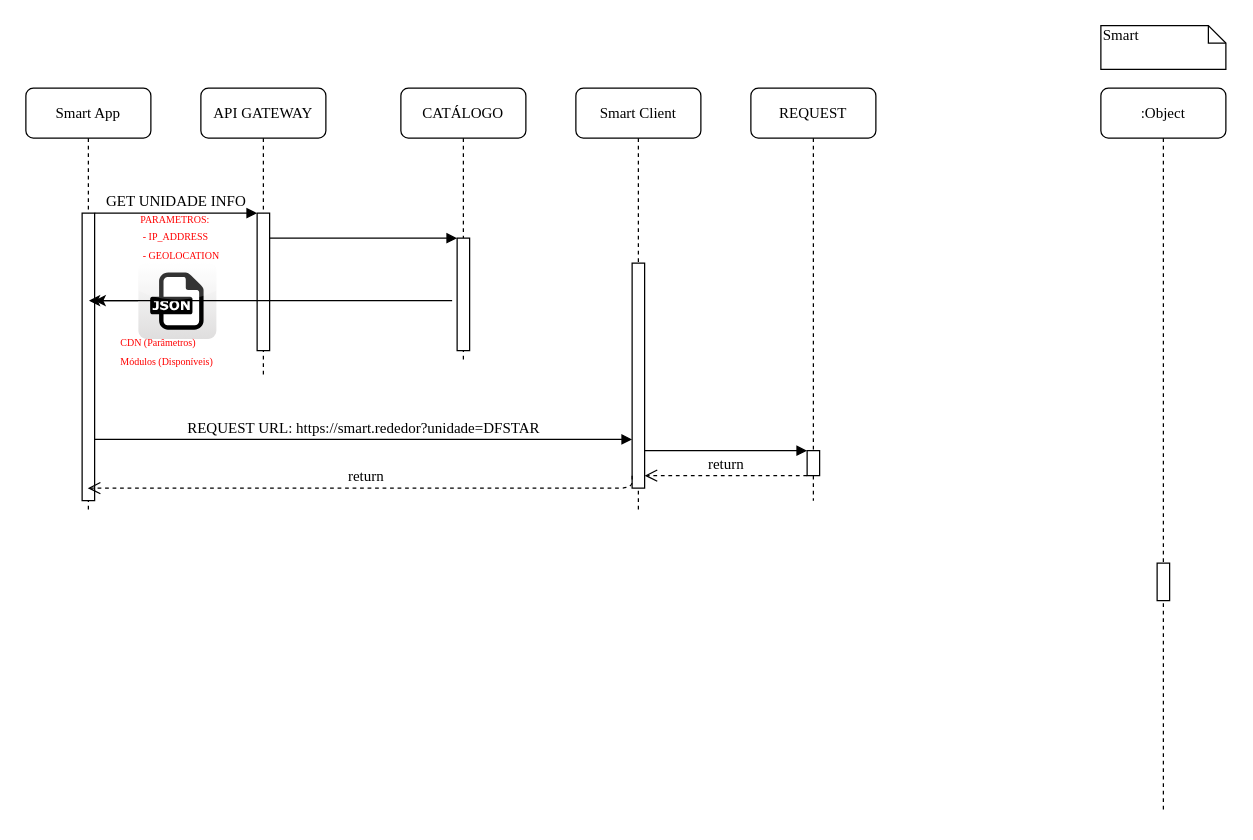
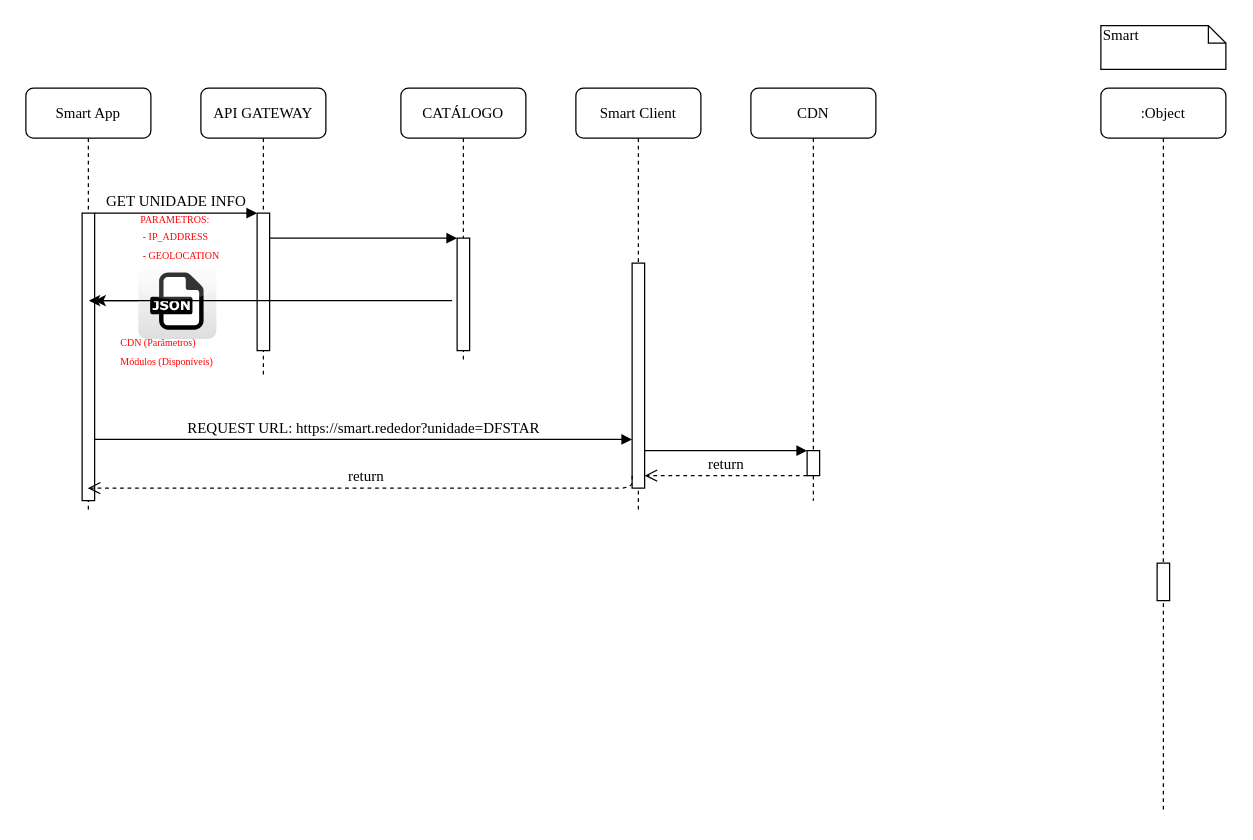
  <mxCell id="0" />
  <mxCell id="1" parent="0" />
  <mxCell id="2" value="API GATEWAY" style="shape=umlLifeline;perimeter=lifelinePerimeter;whiteSpace=wrap;html=1;container=1;collapsible=0;recursiveResize=0;outlineConnect=0;rounded=1;shadow=0;comic=0;labelBackgroundColor=none;strokeWidth=1;fontFamily=Verdana;fontSize=12;align=center;" parent="1" vertex="1"><mxGeometry x="160" y="70" width="100" height="230" as="geometry" /></mxCell>
  <mxCell id="3" value="" style="html=1;points=[];perimeter=orthogonalPerimeter;rounded=0;shadow=0;comic=0;labelBackgroundColor=none;strokeWidth=1;fontFamily=Verdana;fontSize=12;align=center;" parent="2" vertex="1"><mxGeometry x="45" y="100" width="10" height="110" as="geometry" /></mxCell>
  <mxCell id="4" value="CATÁLOGO" style="shape=umlLifeline;perimeter=lifelinePerimeter;whiteSpace=wrap;html=1;container=1;collapsible=0;recursiveResize=0;outlineConnect=0;rounded=1;shadow=0;comic=0;labelBackgroundColor=none;strokeWidth=1;fontFamily=Verdana;fontSize=12;align=center;" parent="1" vertex="1"><mxGeometry x="320" y="70" width="100" height="220" as="geometry" /></mxCell>
  <mxCell id="5" value="" style="html=1;points=[];perimeter=orthogonalPerimeter;rounded=0;shadow=0;comic=0;labelBackgroundColor=none;strokeWidth=1;fontFamily=Verdana;fontSize=12;align=center;" parent="4" vertex="1"><mxGeometry x="45" y="120" width="10" height="90" as="geometry" /></mxCell>
  <mxCell id="6" value="Smart Client" style="shape=umlLifeline;perimeter=lifelinePerimeter;whiteSpace=wrap;html=1;container=1;collapsible=0;recursiveResize=0;outlineConnect=0;rounded=1;shadow=0;comic=0;labelBackgroundColor=none;strokeWidth=1;fontFamily=Verdana;fontSize=12;align=center;" parent="1" vertex="1"><mxGeometry x="460" y="70" width="100" height="340" as="geometry" /></mxCell>
- <mxCell id="7" value="REQUEST" style="shape=umlLifeline;perimeter=lifelinePerimeter;whiteSpace=wrap;html=1;container=1;collapsible=0;recursiveResize=0;outlineConnect=0;rounded=1;shadow=0;comic=0;labelBackgroundColor=none;strokeWidth=1;fontFamily=Verdana;fontSize=12;align=center;" parent="1" vertex="1"><mxGeometry x="600" y="70" width="100" height="330" as="geometry" /></mxCell>
+ <mxCell id="7" value="CDN" style="shape=umlLifeline;perimeter=lifelinePerimeter;whiteSpace=wrap;html=1;container=1;collapsible=0;recursiveResize=0;outlineConnect=0;rounded=1;shadow=0;comic=0;labelBackgroundColor=none;strokeWidth=1;fontFamily=Verdana;fontSize=12;align=center;" parent="1" vertex="1"><mxGeometry x="600" y="70" width="100" height="330" as="geometry" /></mxCell>
  <mxCell id="8" value=":Object" style="shape=umlLifeline;perimeter=lifelinePerimeter;whiteSpace=wrap;html=1;container=1;collapsible=0;recursiveResize=0;outlineConnect=0;rounded=1;shadow=0;comic=0;labelBackgroundColor=none;strokeWidth=1;fontFamily=Verdana;fontSize=12;align=center;" parent="1" vertex="1"><mxGeometry x="880" y="70" width="100" height="580" as="geometry" /></mxCell>
  <mxCell id="9" value="Smart App" style="shape=umlLifeline;perimeter=lifelinePerimeter;whiteSpace=wrap;html=1;container=1;collapsible=0;recursiveResize=0;outlineConnect=0;rounded=1;shadow=0;comic=0;labelBackgroundColor=none;strokeWidth=1;fontFamily=Verdana;fontSize=12;align=center;" parent="1" vertex="1"><mxGeometry x="20" y="70" width="100" height="340" as="geometry" /></mxCell>
  <mxCell id="10" value="" style="html=1;points=[];perimeter=orthogonalPerimeter;rounded=0;shadow=0;comic=0;labelBackgroundColor=none;strokeWidth=1;fontFamily=Verdana;fontSize=12;align=center;" parent="9" vertex="1"><mxGeometry x="45" y="100" width="10" height="230" as="geometry" /></mxCell>
  <mxCell id="11" value="" style="html=1;points=[];perimeter=orthogonalPerimeter;rounded=0;shadow=0;comic=0;labelBackgroundColor=none;strokeWidth=1;fontFamily=Verdana;fontSize=12;align=center;" parent="1" vertex="1"><mxGeometry x="505" y="210" width="10" height="180" as="geometry" /></mxCell>
  <mxCell id="12" value="" style="html=1;points=[];perimeter=orthogonalPerimeter;rounded=0;shadow=0;comic=0;labelBackgroundColor=none;strokeWidth=1;fontFamily=Verdana;fontSize=12;align=center;" parent="1" vertex="1"><mxGeometry x="645" y="360" width="10" height="20" as="geometry" /></mxCell>
  <mxCell id="13" value="" style="html=1;verticalAlign=bottom;endArrow=block;entryX=0;entryY=0;labelBackgroundColor=none;fontFamily=Verdana;fontSize=12;edgeStyle=elbowEdgeStyle;elbow=vertical;" parent="1" source="11" target="12" edge="1"><mxGeometry relative="1" as="geometry"><mxPoint x="570" y="220" as="sourcePoint" /></mxGeometry></mxCell>
  <mxCell id="14" value="return" style="html=1;verticalAlign=bottom;endArrow=open;dashed=1;endSize=8;labelBackgroundColor=none;fontFamily=Verdana;fontSize=12;edgeStyle=elbowEdgeStyle;elbow=vertical;" parent="1" target="9" edge="1"><mxGeometry relative="1" as="geometry"><mxPoint x="370" y="390" as="targetPoint" /><Array as="points"><mxPoint x="495" y="390" /><mxPoint x="445" y="370" /><mxPoint x="475" y="370" /></Array><mxPoint x="505" y="380" as="sourcePoint" /></mxGeometry></mxCell>
  <mxCell id="15" value="REQUEST URL: https://smart.rededor?unidade=DFSTAR" style="html=1;verticalAlign=bottom;endArrow=block;entryX=0;entryY=0;labelBackgroundColor=none;fontFamily=Verdana;fontSize=12;" parent="1" edge="1"><mxGeometry relative="1" as="geometry"><mxPoint x="75" y="351" as="sourcePoint" /><mxPoint x="505" y="351" as="targetPoint" /></mxGeometry></mxCell>
  <mxCell id="16" value="" style="html=1;points=[];perimeter=orthogonalPerimeter;rounded=0;shadow=0;comic=0;labelBackgroundColor=none;strokeColor=#000000;strokeWidth=1;fillColor=#FFFFFF;fontFamily=Verdana;fontSize=12;fontColor=#000000;align=center;" parent="1" vertex="1"><mxGeometry x="925" y="450" width="10" height="30" as="geometry" /></mxCell>
  <mxCell id="17" value="GET UNIDADE INFO" style="html=1;verticalAlign=bottom;endArrow=block;entryX=0;entryY=0;labelBackgroundColor=none;fontFamily=Verdana;fontSize=12;edgeStyle=elbowEdgeStyle;elbow=vertical;" parent="1" source="10" target="3" edge="1"><mxGeometry relative="1" as="geometry"><mxPoint x="140" y="180" as="sourcePoint" /><mxPoint as="offset" /></mxGeometry></mxCell>
  <mxCell id="18" value="" style="html=1;verticalAlign=bottom;endArrow=block;entryX=0;entryY=0;labelBackgroundColor=none;fontFamily=Verdana;fontSize=12;edgeStyle=elbowEdgeStyle;elbow=vertical;" parent="1" source="3" target="5" edge="1"><mxGeometry relative="1" as="geometry"><mxPoint x="290" y="190" as="sourcePoint" /></mxGeometry></mxCell>
  <mxCell id="19" value="Smart" style="shape=note;whiteSpace=wrap;html=1;size=14;verticalAlign=top;align=left;spacingTop=-6;rounded=0;shadow=0;comic=0;labelBackgroundColor=none;strokeWidth=1;fontFamily=Verdana;fontSize=12" parent="1" vertex="1"><mxGeometry x="880" y="20" width="100" height="35" as="geometry" /></mxCell>
  <mxCell id="20" value="" style="endArrow=classic;html=1;" parent="1" source="21" edge="1"><mxGeometry width="50" height="50" relative="1" as="geometry"><mxPoint x="361" y="240" as="sourcePoint" /><mxPoint x="70.5" y="240" as="targetPoint" /><Array as="points" /></mxGeometry></mxCell>
  <mxCell id="21" value="" style="dashed=0;outlineConnect=0;html=1;align=center;labelPosition=center;verticalLabelPosition=bottom;verticalAlign=top;shape=mxgraph.webicons.json;gradientColor=#DFDEDE;fontStyle=2;fontFamily=Verdana;fontColor=#FF0000;" parent="1" vertex="1"><mxGeometry x="110" y="209.4" width="62.4" height="61.2" as="geometry" /></mxCell>
  <mxCell id="22" value="" style="endArrow=classic;html=1;" parent="1" target="10" edge="1"><mxGeometry width="50" height="50" relative="1" as="geometry"><mxPoint x="361" y="240" as="sourcePoint" /><mxPoint x="70.5" y="240" as="targetPoint" /><Array as="points"><mxPoint x="251" y="240" /></Array></mxGeometry></mxCell>
  <mxCell id="23" value="&lt;font style=&quot;font-size: 8px&quot;&gt;CDN (Parâmetros)&lt;br&gt;Módulos (Disponíveis)&lt;/font&gt;" style="text;html=1;resizable=0;autosize=1;align=left;verticalAlign=middle;points=[];fillColor=none;strokeColor=none;rounded=0;fontFamily=Verdana;fontColor=#FF0000;" parent="1" vertex="1"><mxGeometry x="94" y="260" width="100" height="40" as="geometry" /></mxCell>
  <mxCell id="24" value="&lt;font style=&quot;font-size: 8px&quot;&gt;PARAMETROS:&lt;br&gt;&amp;nbsp;- IP_ADDRESS&amp;nbsp;&lt;br&gt;&amp;nbsp;- GEOLOCATION&lt;br&gt;&lt;br&gt;&lt;/font&gt;" style="text;html=1;resizable=0;autosize=1;align=left;verticalAlign=middle;points=[];fillColor=none;strokeColor=none;rounded=0;fontFamily=Verdana;fontColor=#FF0000;" parent="1" vertex="1"><mxGeometry x="110" y="160" width="80" height="70" as="geometry" /></mxCell>
  <mxCell id="25" value="return" style="html=1;verticalAlign=bottom;endArrow=open;dashed=1;endSize=8;labelBackgroundColor=none;fontFamily=Verdana;fontSize=12;edgeStyle=elbowEdgeStyle;elbow=vertical;" edge="1" parent="1" source="12"><mxGeometry relative="1" as="geometry"><mxPoint x="515" y="380" as="targetPoint" /><Array as="points"><mxPoint x="585" y="380" /><mxPoint x="575" y="360" /><mxPoint x="605" y="360" /></Array><mxPoint x="635" y="370" as="sourcePoint" /></mxGeometry></mxCell>
